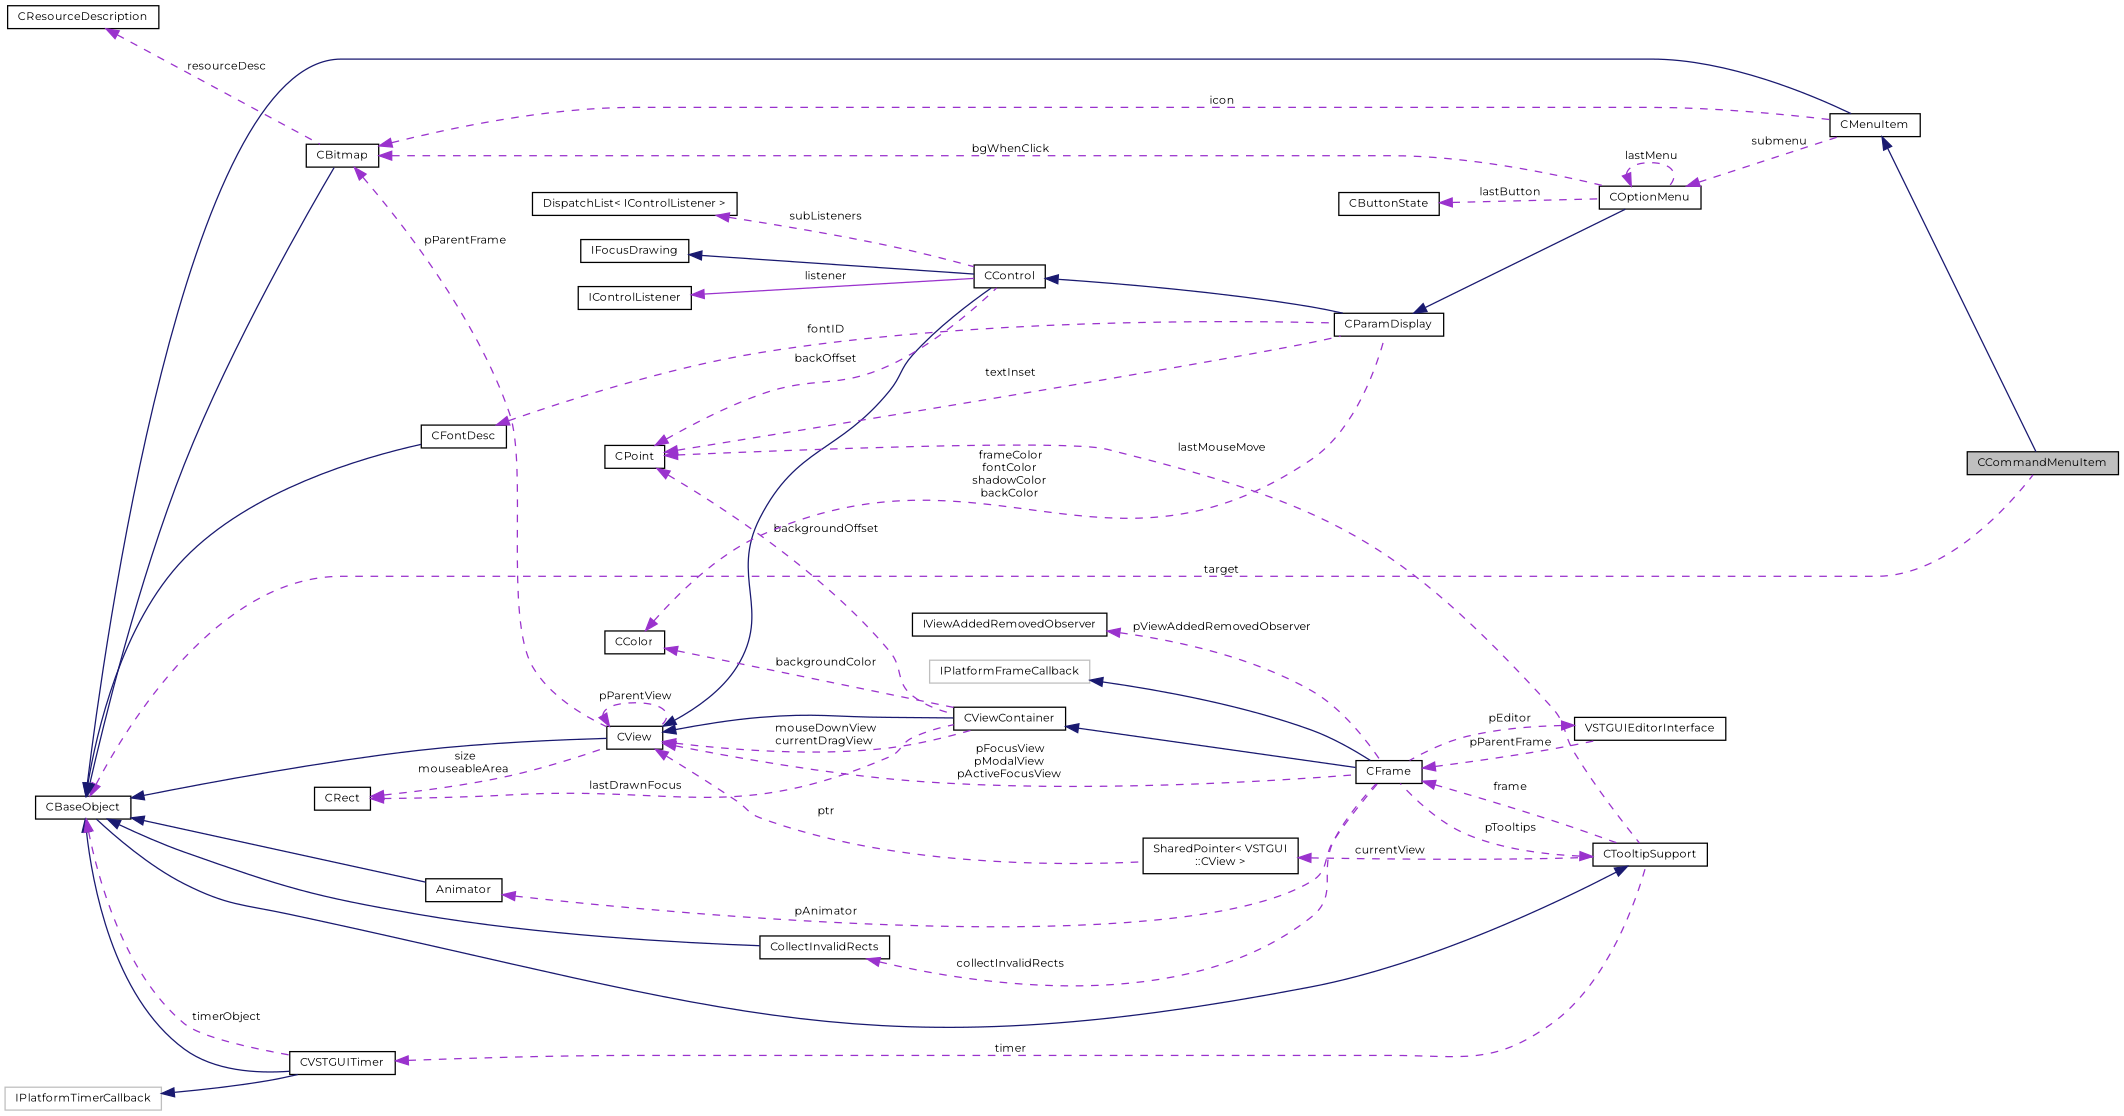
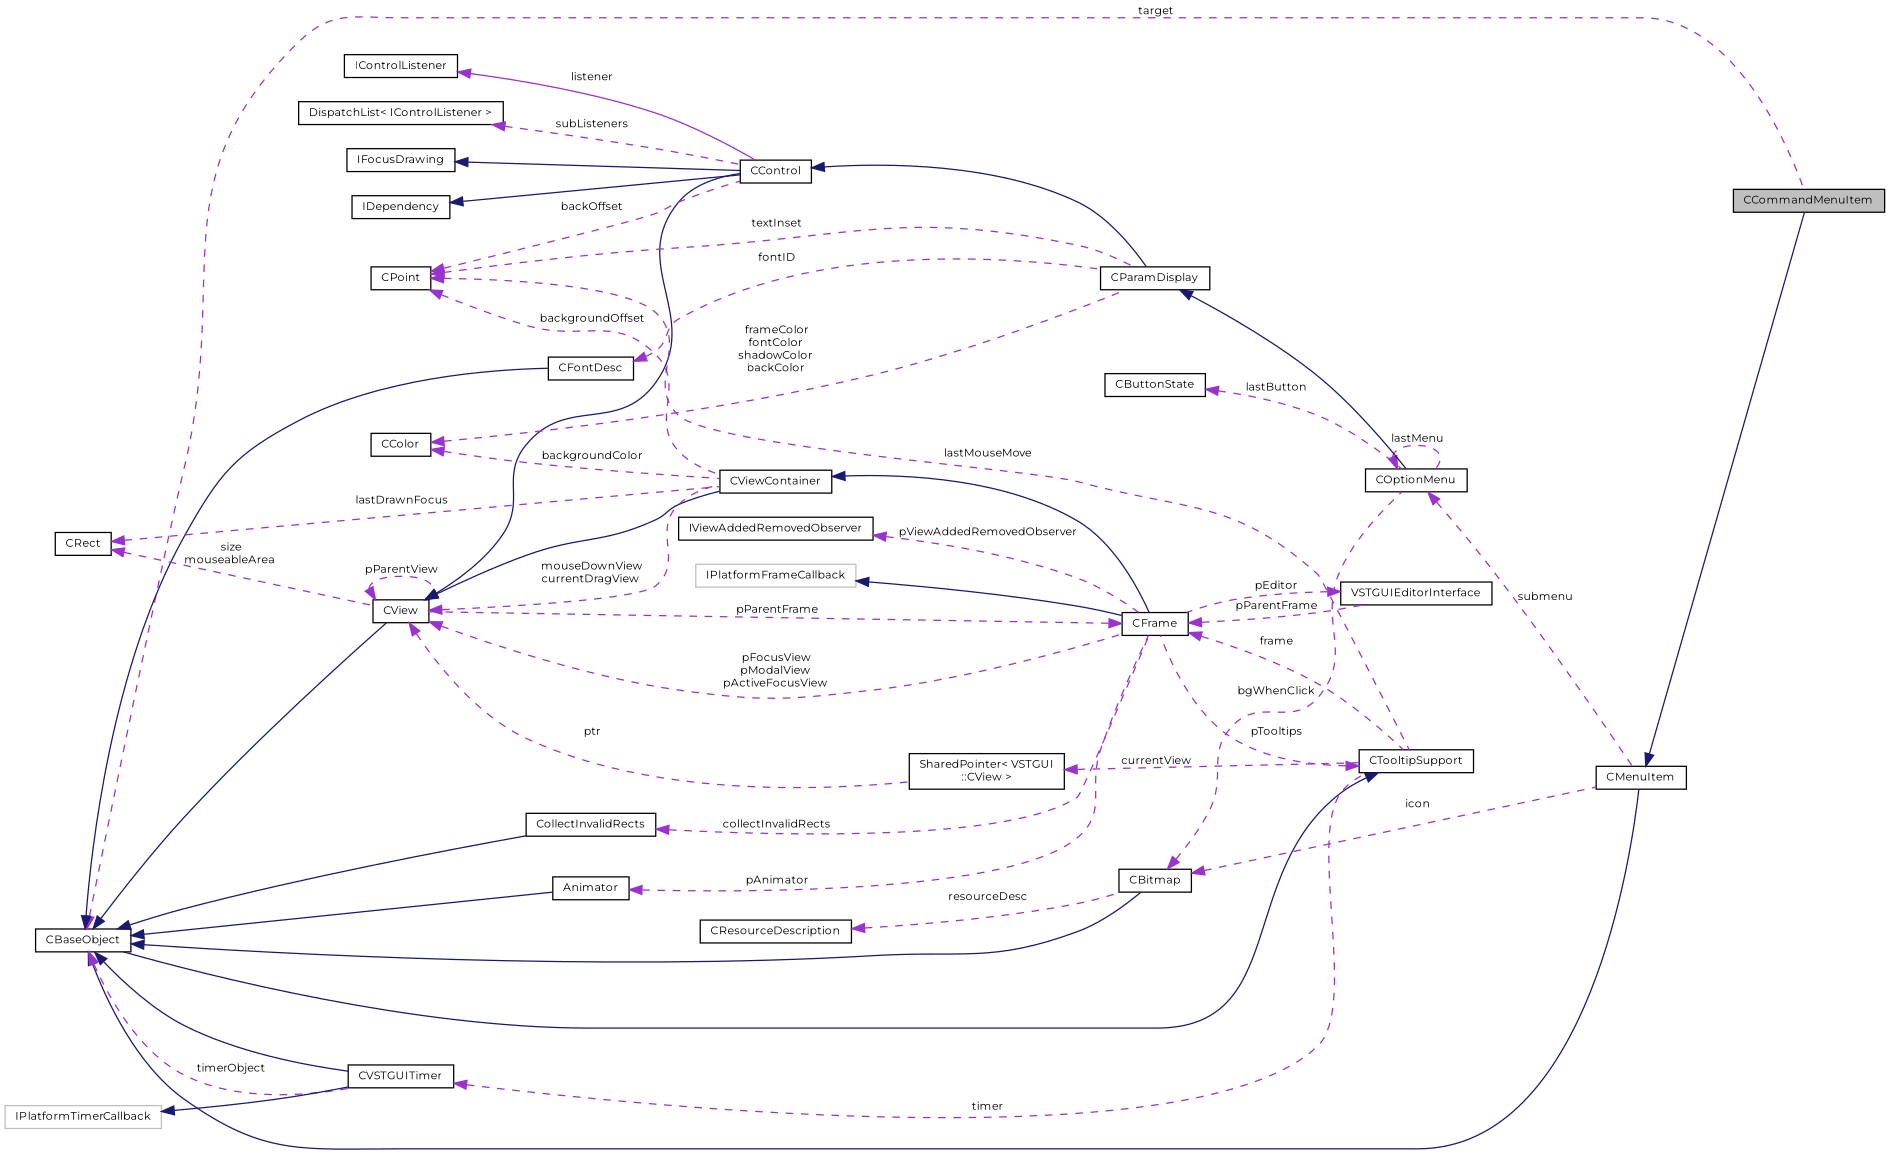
  digraph {
    fontname=Montserrat
    rankdir=LR
    node [color=black fontname=Montserrat fontsize=9 shape=record]
    edge [color=darkorchid3 dir=back fontname=Montserrat fontsize=9 labelfontname=Arial labelfontsize=9 style=dashed]
    n1 [fillcolor=grey75 fontcolor=black height=0.2 label=CCommandMenuItem style=filled width=0.4]
    n2 [height=0.2 label=CMenuItem width=0.4]
    n3 [height=0.2 label=CBaseObject width=0.4]
    n4 [height=0.2 label=CBitmap width=0.4]
    n5 [height=0.2 label=CView width=0.4]
    n6 [height=0.2 label=CollectInvalidRects width=0.4]
    n7 [height=0.2 label=Animator width=0.4]
    n8 [height=0.2 label=CVSTGUITimer width=0.4]
    n9 [height=0.2 label=CFontDesc width=0.4]
    n10 [height=0.2 label=COptionMenu width=0.4]
    n11 [height=0.2 label=CControl width=0.4]
    n12 [height=0.2 label=CFrame width=0.4]
    n13 [height=0.2 label=CViewContainer width=0.4]
    n14 [height=0.2 label="SharedPointer\< VSTGUI\l::CView \>" width=0.4]
    n15 [height=0.2 label=CTooltipSupport width=0.4]
    n16 [height=0.2 label=CParamDisplay width=0.4]
    n17 [height=0.2 label=CResourceDescription width=0.4]
    n18 [height=0.2 label=VSTGUIEditorInterface width=0.4]
    n19 [height=0.2 label=CPoint width=0.4]
    n20 [height=0.2 label=CColor width=0.4]
    n21 [height=0.2 label=CRect width=0.4]
    n22 [color=grey75 height=0.2 label=IPlatformFrameCallback width=0.4]
    n23 [height=0.2 label=IViewAddedRemovedObserver width=0.4]
    n24 [color=grey75 height=0.2 label=IPlatformTimerCallback width=0.4]
    n25 [height=0.2 label=IFocusDrawing width=0.4]
+   n26 [height=0.2 label=IDependency width=0.4]
    n27 [height=0.2 label=IControlListener width=0.4]
    n28 [height=0.2 label="DispatchList\< IControlListener \>" width=0.4]
    n29 [height=0.2 label=CButtonState width=0.4]
    n2 -> n1 [color=midnightblue style=solid]
    n3 -> n1 [label=" target"]
    n3 -> n2 [color=midnightblue style=solid]
    n3 -> n4 [color=midnightblue style=solid]
    n3 -> n5 [color=midnightblue style=solid]
    n3 -> n6 [color=midnightblue style=solid]
    n3 -> n7 [color=midnightblue style=solid]
    n3 -> n8 [color=midnightblue style=solid]
    n3 -> n8 [label=" timerObject"]
    n3 -> n9 [color=midnightblue style=solid]
    n4 -> n2 [label=" icon"]
    n4 -> n10 [label=" bgWhenClick"]
    n5 -> n5 [label=" pParentView"]
    n5 -> n11 [color=midnightblue style=solid]
    n5 -> n12 [label=" pFocusView\npModalView\npActiveFocusView"]
    n5 -> n13 [color=midnightblue style=solid]
    n5 -> n13 [label=" mouseDownView\ncurrentDragView"]
    n5 -> n14 [label=" ptr"]
    n6 -> n12 [label=" collectInvalidRects"]
    n7 -> n12 [label=" pAnimator"]
    n8 -> n15 [label=" timer"]
    n9 -> n16 [label=" fontID"]
    n10 -> n2 [label=" submenu"]
    n10 -> n10 [label=" lastMenu"]
    n11 -> n16 [color=midnightblue style=solid]
-   n4 -> n5 [label=" pParentFrame"]
+   n12 -> n5 [label=" pParentFrame"]
    n12 -> n15 [label=" frame"]
    n12 -> n18 [label=" pParentFrame"]
    n13 -> n12 [color=midnightblue style=solid]
    n14 -> n15 [label=" currentView"]
    n15 -> n3 [color=midnightblue style=solid]
    n15 -> n12 [label=" pTooltips"]
    n16 -> n10 [color=midnightblue style=solid]
    n17 -> n4 [label=" resourceDesc"]
    n18 -> n12 [label=" pEditor"]
    n19 -> n11 [label=" backOffset"]
    n19 -> n13 [label=" backgroundOffset"]
    n19 -> n15 [label=" lastMouseMove"]
    n19 -> n16 [label=" textInset"]
    n20 -> n13 [label=" backgroundColor"]
    n20 -> n16 [label=" frameColor\nfontColor\nshadowColor\nbackColor"]
    n21 -> n5 [label=" size\nmouseableArea"]
    n21 -> n13 [label=" lastDrawnFocus"]
    n22 -> n12 [color=midnightblue style=solid]
    n23 -> n12 [label=" pViewAddedRemovedObserver"]
    n24 -> n8 [color=midnightblue style=solid]
    n25 -> n11 [color=midnightblue style=solid]
+   n26 -> n11 [color=midnightblue style=solid]
    n27 -> n11 [label=" listener" style=solid]
    n28 -> n11 [label=" subListeners"]
    n29 -> n10 [label=" lastButton"]
  }
